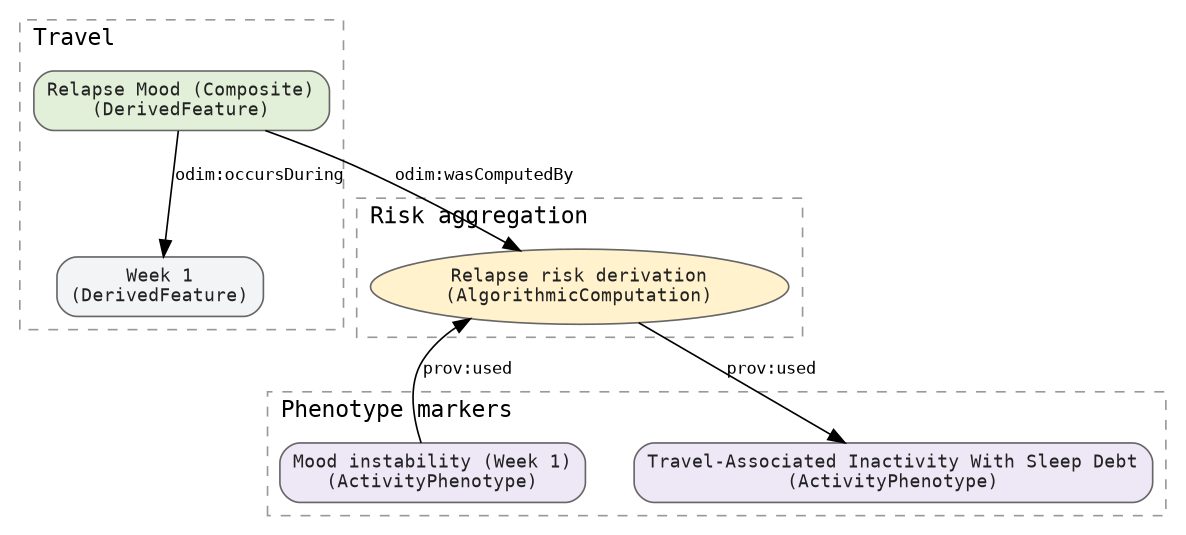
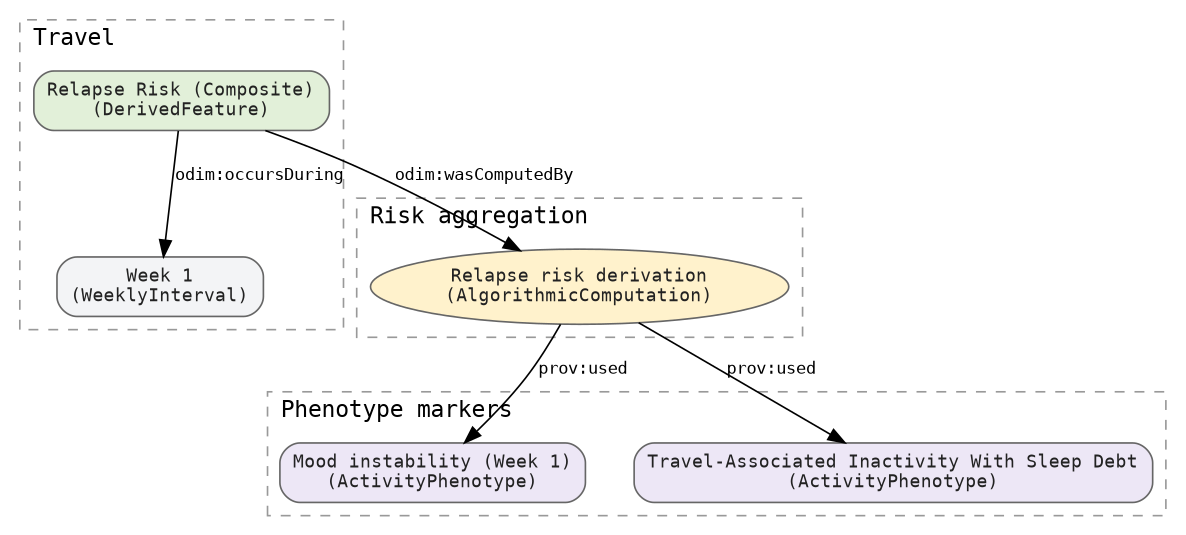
  digraph {
    fontname="DejaVu Sans Mono"
    nodesep=0.4
    rankdir=TB
    ranksep=0.6
    splines=true
    node [color="#666666" fillcolor="#EDE7F6" fontcolor="#222222" fontname="DejaVu Sans Mono" fontsize=11 penwidth=1.0 shape=box style="rounded,filled"]
    edge [fontname="DejaVu Sans Mono" fontsize=10]
    n1 [label="Travel-Associated Inactivity With Sleep Debt\n(ActivityPhenotype)"]
    n2 [label="Mood instability (Week 1)\n(ActivityPhenotype)"]
    n3 [fillcolor="#FFF2CC" label="Relapse risk derivation\n(AlgorithmicComputation)" shape=ellipse]
-   n4 [fillcolor="#E2F0D9" label="Relapse Mood (Composite)\n(DerivedFeature)"]
-   n5 [fillcolor="#F3F4F6" label="Week 1\n(DerivedFeature)"]
+   n4 [fillcolor="#E2F0D9" label="Relapse Risk (Composite)\n(DerivedFeature)"]
+   n5 [fillcolor="#F3F4F6" label="Week 1\n(WeeklyInterval)"]
    subgraph cluster_1 {
      color=gray60
      label="Phenotype markers"
      labeljust=l
      labelloc=t
      style=dashed
      n1
      n2
    }
    subgraph cluster_2 {
      color=gray60
      label="Risk aggregation"
      labeljust=l
      labelloc=t
      style=dashed
      n3
    }
    subgraph cluster_3 {
      color=gray60
      label=Travel
      labeljust=l
      labelloc=t
      style=dashed
      n4
      n5
    }
    n3 -> n1 [label="prov:used"]
-   n2 -> n3 [label="prov:used"]
+   n3 -> n2 [label="prov:used"]
    n4 -> n3 [label="odim:wasComputedBy"]
    n4 -> n5 [label="odim:occursDuring"]
  }
